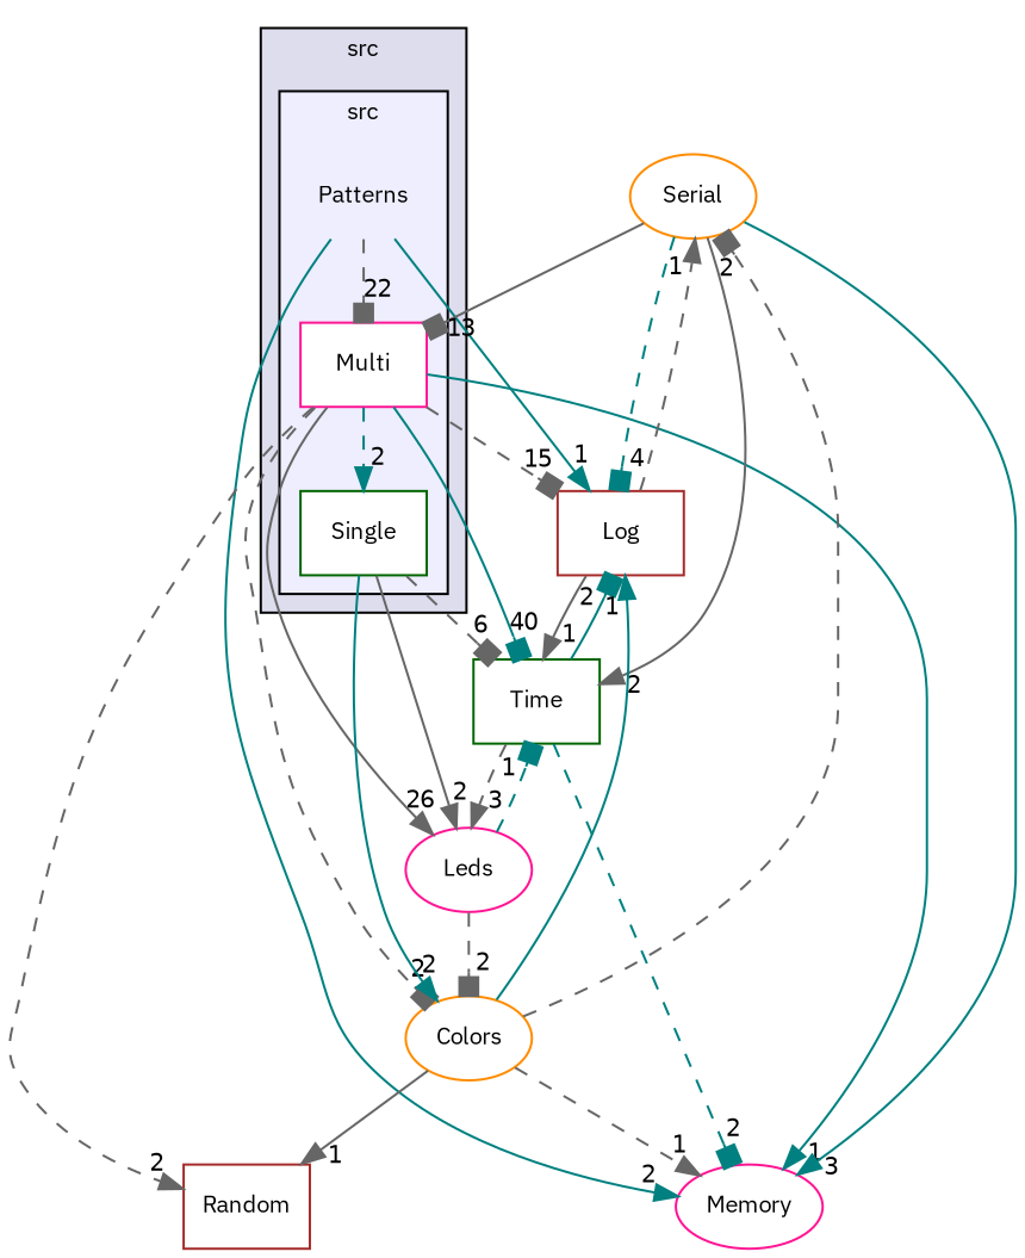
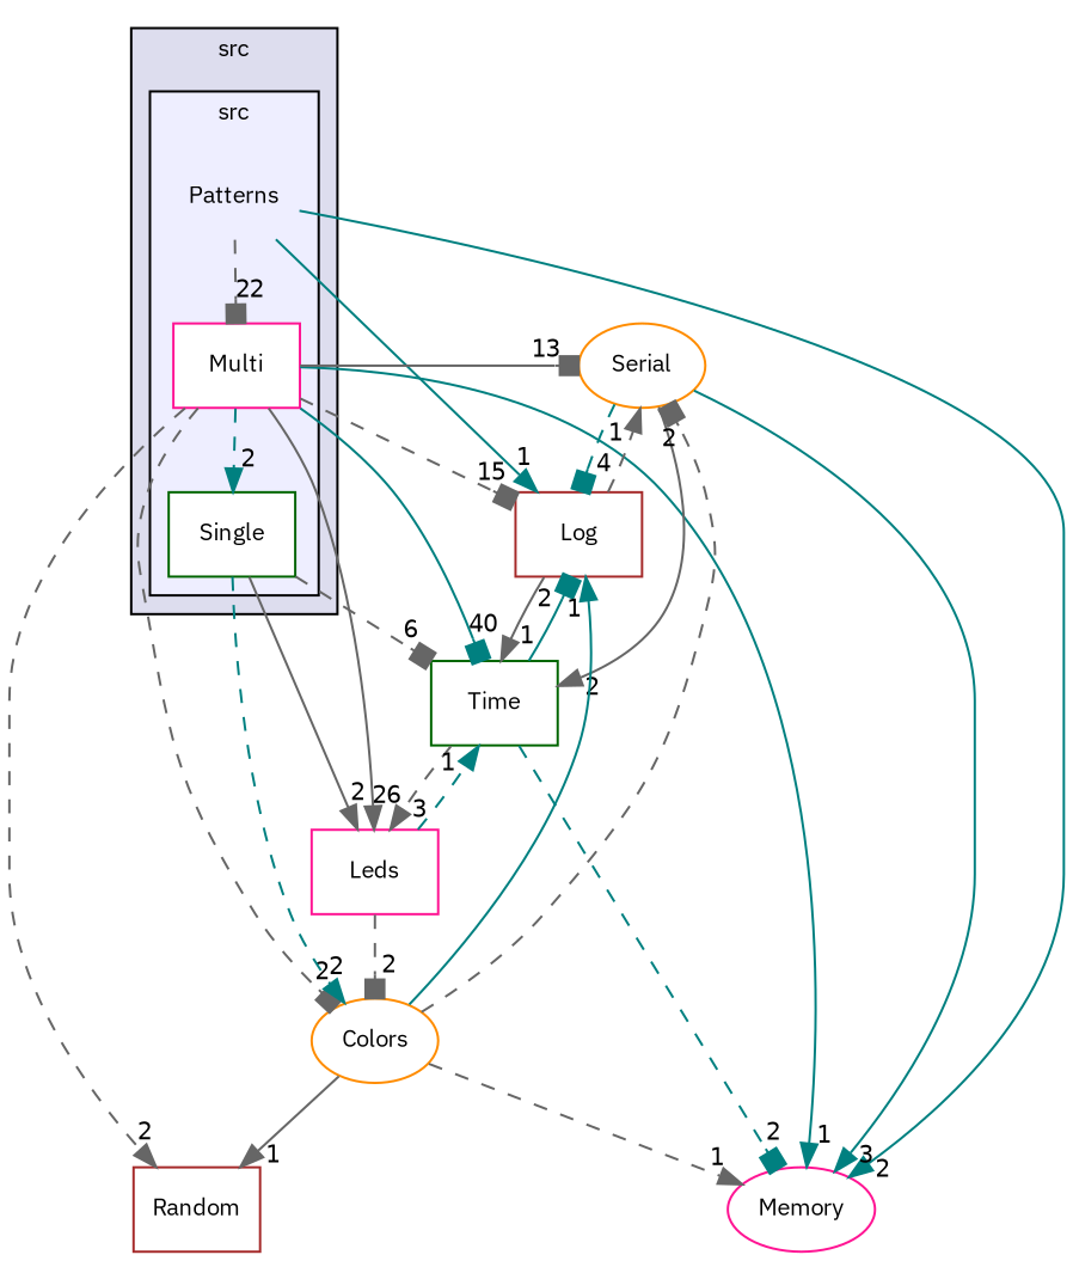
  digraph {
    compound=true
    fontname="IBM Plex Sans"
    node [color=deeppink fontname="IBM Plex Sans" fontsize=10 shape=box]
    edge [arrowhead=normal color=gray40 fontname="IBM Plex Sans" headlabel=2 labeldistance=1.5 labelfontname=Helvetica labelfontsize=10 style=dashed]
    n1 [label=Patterns shape=plaintext]
    n2 [fillcolor=white label=Multi style=filled]
    n3 [color=darkgreen fillcolor=white label=Single style=filled]
    n4 [label=Memory shape=ellipse]
    n5 [color=brown label=Log]
    n6 [color=darkorange label=Serial shape=ellipse]
    n7 [color=darkgreen label=Time]
-   n8 [label=Leds shape=ellipse]
+   n8 [label=Leds]
    n9 [color=darkorange label=Colors shape=ellipse]
    n10 [color=brown label=Random]
    subgraph cluster_1 {
      bgcolor="#ddddee"
      fontsize=10
      label=src
      pencolor=black
      subgraph cluster_2 {
        bgcolor="#eeeeff"
        fontsize=10
        label=src
        pencolor=black
        n1
        n2
        n3
      }
    }
    n1 -> n2 [arrowhead=box headlabel=22]
    n1 -> n4 [color=teal style=solid]
    n1 -> n5 [color=teal headlabel=1 style=solid]
    n2 -> n3 [color=teal]
    n2 -> n4 [color=teal headlabel=1 style=solid]
    n2 -> n5 [arrowhead=box headlabel=15]
-   n6 -> n2 [arrowhead=box headlabel=13 style=solid]
+   n2 -> n6 [arrowhead=box headlabel=13 style=solid]
    n2 -> n7 [arrowhead=box color=teal headlabel=40 style=solid]
    n2 -> n8 [headlabel=26 style=solid]
    n2 -> n9 [arrowhead=box]
    n2 -> n10
    n3 -> n7 [arrowhead=box headlabel=6]
    n3 -> n8 [style=solid]
-   n3 -> n9 [color=teal style=solid]
+   n3 -> n9 [color=teal]
    n5 -> n6 [headlabel=1]
    n5 -> n7 [headlabel=1 style=solid]
    n6 -> n4 [color=teal headlabel=3 style=solid]
    n6 -> n5 [arrowhead=box color=teal headlabel=4]
    n6 -> n7 [style=solid]
    n7 -> n4 [arrowhead=box color=teal]
    n7 -> n5 [arrowhead=box color=teal style=solid]
    n7 -> n8 [headlabel=3]
-   n8 -> n7 [arrowhead=box color=teal headlabel=1]
+   n8 -> n7 [color=teal headlabel=1]
    n8 -> n9 [arrowhead=box]
    n9 -> n4 [headlabel=1]
    n9 -> n5 [color=teal headlabel=1 style=solid]
    n9 -> n6 [arrowhead=box]
    n9 -> n10 [headlabel=1 style=solid]
  }
